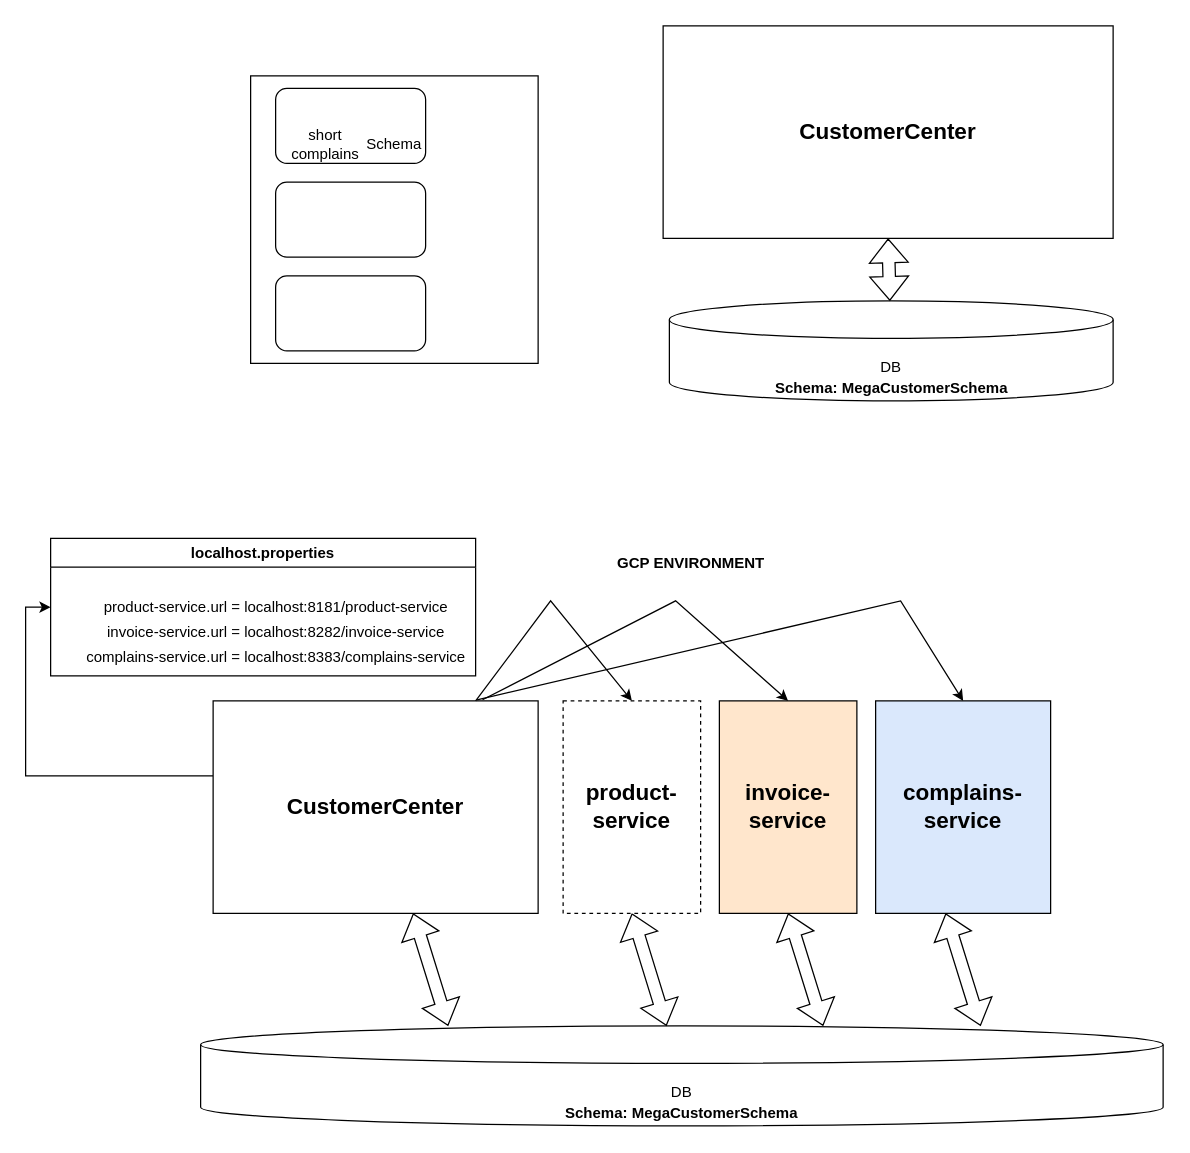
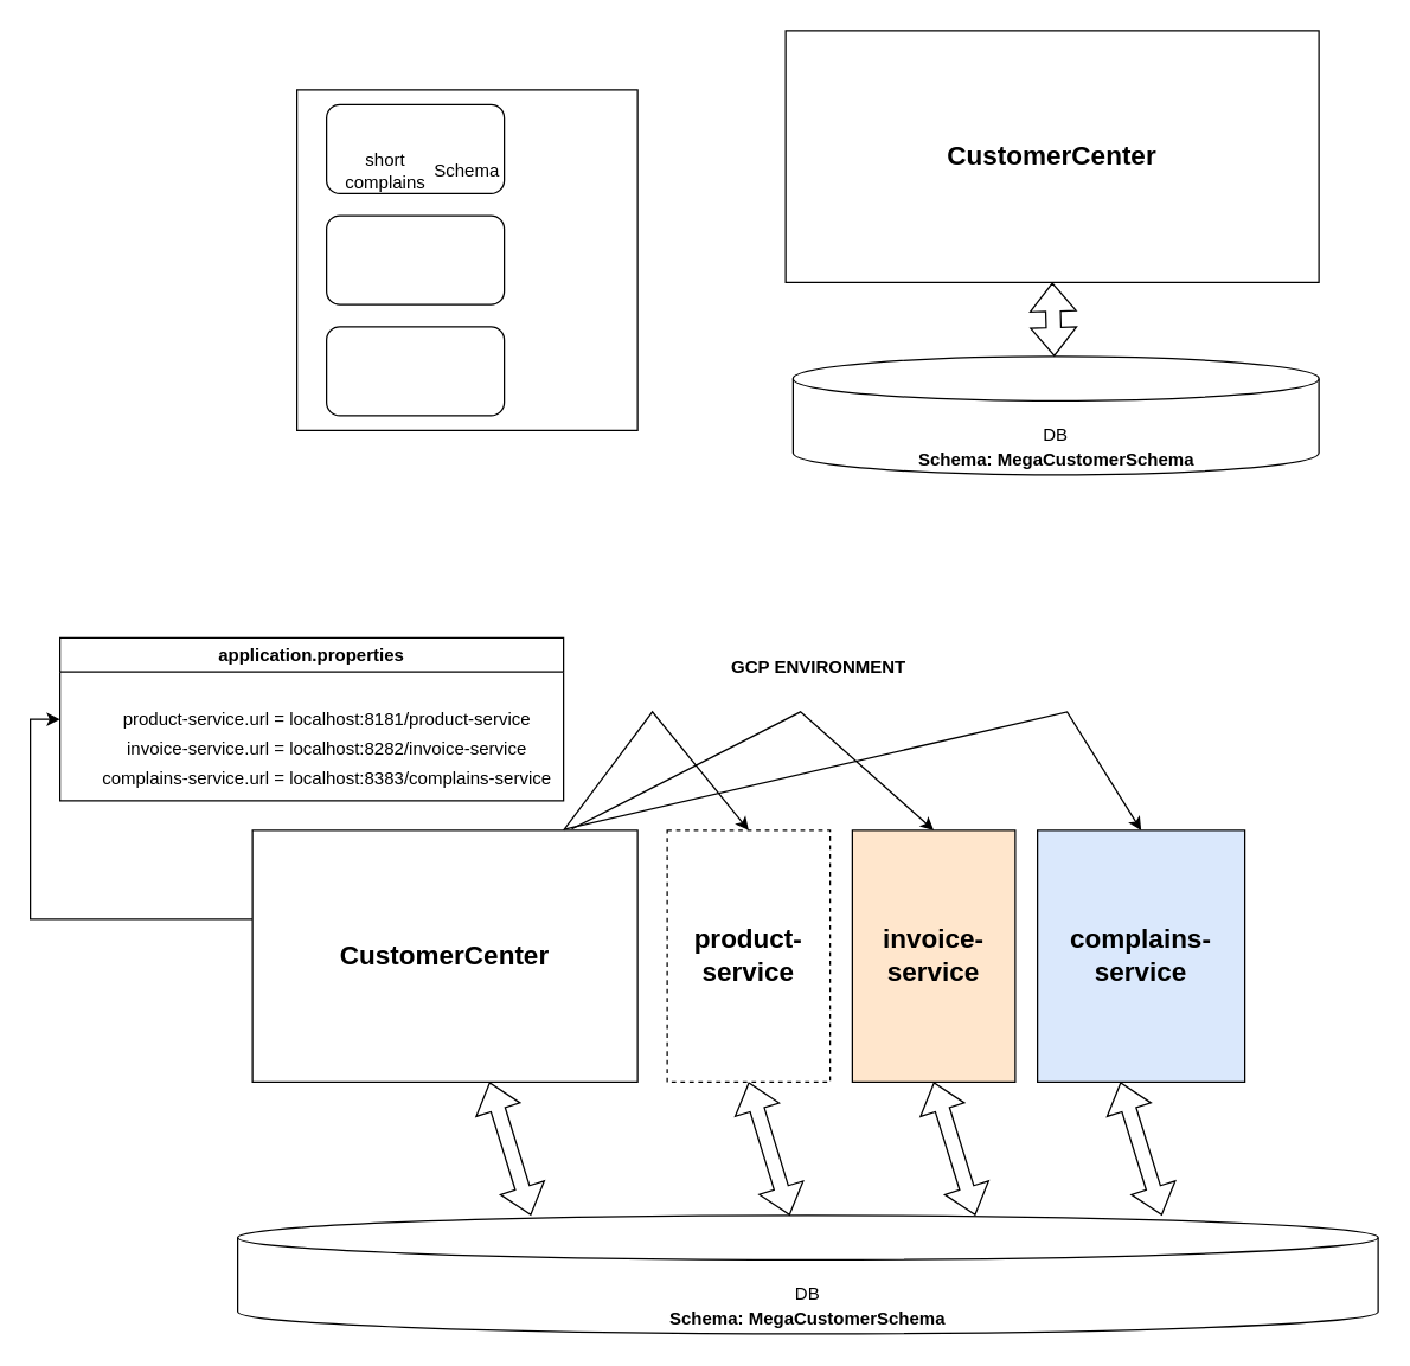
  <mxCell id="0" />
  <mxCell id="1" parent="0" />
  <mxCell id="2" value="" style="whiteSpace=wrap;html=1;aspect=fixed;" vertex="1" parent="1"><mxGeometry x="200" y="60" width="230" height="230" as="geometry" /></mxCell>
  <mxCell id="3" value="" style="rounded=1;whiteSpace=wrap;html=1;" vertex="1" parent="1"><mxGeometry x="220" y="70" width="120" height="60" as="geometry" /></mxCell>
  <mxCell id="4" value="" style="rounded=1;whiteSpace=wrap;html=1;" vertex="1" parent="1"><mxGeometry x="220" y="145" width="120" height="60" as="geometry" /></mxCell>
  <mxCell id="5" value="" style="rounded=1;whiteSpace=wrap;html=1;" vertex="1" parent="1"><mxGeometry x="220" y="220" width="120" height="60" as="geometry" /></mxCell>
  <mxCell id="6" value="short complains" style="text;html=1;strokeColor=none;fillColor=none;align=center;verticalAlign=middle;whiteSpace=wrap;rounded=0;" vertex="1" parent="1"><mxGeometry x="230" y="100" width="60" height="30" as="geometry" /></mxCell>
  <mxCell id="7" value="Schema" style="text;html=1;strokeColor=none;fillColor=none;align=center;verticalAlign=middle;whiteSpace=wrap;rounded=0;" vertex="1" parent="1"><mxGeometry x="285" y="100" width="60" height="30" as="geometry" /></mxCell>
  <mxCell id="8" value="&lt;b&gt;&lt;font style=&quot;font-size: 18px;&quot;&gt;CustomerCenter&lt;/font&gt;&lt;/b&gt;" style="rounded=0;whiteSpace=wrap;html=1;" vertex="1" parent="1"><mxGeometry x="530" y="20" width="360" height="170" as="geometry" /></mxCell>
  <mxCell id="9" value="DB" style="shape=cylinder3;whiteSpace=wrap;html=1;boundedLbl=1;backgroundOutline=1;size=15;" vertex="1" parent="1"><mxGeometry x="535" y="240" width="355" height="80" as="geometry" /></mxCell>
  <mxCell id="10" value="" style="shape=flexArrow;endArrow=classic;startArrow=classic;html=1;rounded=0;entryX=0.5;entryY=1;entryDx=0;entryDy=0;" edge="1" parent="1" source="9" target="8"><mxGeometry width="100" height="100" relative="1" as="geometry"><mxPoint x="690" y="260" as="sourcePoint" /><mxPoint x="730" y="210" as="targetPoint" /></mxGeometry></mxCell>
  <mxCell id="11" value="&lt;b&gt;Schema: MegaCustomerSchema&lt;/b&gt;" style="text;html=1;strokeColor=none;fillColor=none;align=center;verticalAlign=middle;whiteSpace=wrap;rounded=0;" vertex="1" parent="1"><mxGeometry x="572.5" y="300" width="280" height="20" as="geometry" /></mxCell>
  <mxCell id="12" style="edgeStyle=orthogonalEdgeStyle;rounded=0;orthogonalLoop=1;jettySize=auto;html=1;entryX=0;entryY=0.5;entryDx=0;entryDy=0;" edge="1" parent="1" source="13" target="26"><mxGeometry relative="1" as="geometry"><Array as="points"><mxPoint x="20" y="620" /><mxPoint x="20" y="485" /></Array></mxGeometry></mxCell>
  <mxCell id="13" value="&lt;b&gt;&lt;font style=&quot;font-size: 18px;&quot;&gt;CustomerCenter&lt;/font&gt;&lt;/b&gt;" style="rounded=0;whiteSpace=wrap;html=1;" vertex="1" parent="1"><mxGeometry x="170" y="560" width="260" height="170" as="geometry" /></mxCell>
  <mxCell id="14" value="DB" style="shape=cylinder3;whiteSpace=wrap;html=1;boundedLbl=1;backgroundOutline=1;size=15;" vertex="1" parent="1"><mxGeometry x="160" y="820" width="770" height="80" as="geometry" /></mxCell>
  <mxCell id="15" value="" style="shape=flexArrow;endArrow=classic;startArrow=classic;html=1;rounded=0;entryX=0.5;entryY=1;entryDx=0;entryDy=0;" edge="1" parent="1" source="14" target="19"><mxGeometry width="100" height="100" relative="1" as="geometry"><mxPoint x="330" y="800" as="sourcePoint" /><mxPoint x="390" y="760" as="targetPoint" /></mxGeometry></mxCell>
  <mxCell id="16" value="&lt;b&gt;Schema: MegaCustomerSchema&lt;/b&gt;" style="text;html=1;strokeColor=none;fillColor=none;align=center;verticalAlign=middle;whiteSpace=wrap;rounded=0;" vertex="1" parent="1"><mxGeometry x="405" y="880" width="280" height="20" as="geometry" /></mxCell>
  <mxCell id="17" value="&lt;b&gt;&lt;font style=&quot;font-size: 18px;&quot;&gt;complains-service&lt;/font&gt;&lt;/b&gt;" style="rounded=0;whiteSpace=wrap;html=1;fillColor=#dae8fc;" vertex="1" parent="1"><mxGeometry x="700" y="560" width="140" height="170" as="geometry" /></mxCell>
  <mxCell id="18" value="&lt;b&gt;&lt;font style=&quot;font-size: 18px;&quot;&gt;invoice-service&lt;/font&gt;&lt;/b&gt;" style="rounded=0;whiteSpace=wrap;html=1;fillColor=#ffe6cc;" vertex="1" parent="1"><mxGeometry x="575" y="560" width="110" height="170" as="geometry" /></mxCell>
  <mxCell id="19" value="&lt;b&gt;&lt;font style=&quot;font-size: 18px;&quot;&gt;product-service&lt;/font&gt;&lt;/b&gt;" style="rounded=0;whiteSpace=wrap;html=1;dashed=1;" vertex="1" parent="1"><mxGeometry x="450" y="560" width="110" height="170" as="geometry" /></mxCell>
  <mxCell id="20" value="" style="shape=flexArrow;endArrow=classic;startArrow=classic;html=1;rounded=0;entryX=0.5;entryY=1;entryDx=0;entryDy=0;" edge="1" parent="1"><mxGeometry width="100" height="100" relative="1" as="geometry"><mxPoint x="658" y="820" as="sourcePoint" /><mxPoint x="630" y="730" as="targetPoint" /></mxGeometry></mxCell>
  <mxCell id="21" value="" style="shape=flexArrow;endArrow=classic;startArrow=classic;html=1;rounded=0;entryX=0.5;entryY=1;entryDx=0;entryDy=0;" edge="1" parent="1"><mxGeometry width="100" height="100" relative="1" as="geometry"><mxPoint x="784" y="820" as="sourcePoint" /><mxPoint x="756" y="730" as="targetPoint" /></mxGeometry></mxCell>
  <mxCell id="22" value="" style="endArrow=classic;html=1;rounded=0;entryX=0.5;entryY=0;entryDx=0;entryDy=0;" edge="1" parent="1" target="19"><mxGeometry width="50" height="50" relative="1" as="geometry"><mxPoint x="380" y="560" as="sourcePoint" /><mxPoint x="490" y="520" as="targetPoint" /><Array as="points"><mxPoint x="440" y="480" /></Array></mxGeometry></mxCell>
  <mxCell id="23" value="" style="endArrow=classic;html=1;rounded=0;entryX=0.5;entryY=0;entryDx=0;entryDy=0;exitX=0.829;exitY=-0.005;exitDx=0;exitDy=0;exitPerimeter=0;" edge="1" parent="1" source="13" target="18"><mxGeometry width="50" height="50" relative="1" as="geometry"><mxPoint x="420" y="555" as="sourcePoint" /><mxPoint x="590" y="560" as="targetPoint" /><Array as="points"><mxPoint x="540" y="480" /></Array></mxGeometry></mxCell>
  <mxCell id="24" value="" style="endArrow=classic;html=1;rounded=0;entryX=0.364;entryY=0;entryDx=0;entryDy=0;entryPerimeter=0;exitX=0.812;exitY=-0.005;exitDx=0;exitDy=0;exitPerimeter=0;" edge="1" parent="1" source="13"><mxGeometry width="50" height="50" relative="1" as="geometry"><mxPoint x="600" y="555" as="sourcePoint" /><mxPoint x="770" y="560" as="targetPoint" /><Array as="points"><mxPoint x="720" y="480" /></Array></mxGeometry></mxCell>
  <mxCell id="25" value="" style="shape=flexArrow;endArrow=classic;startArrow=classic;html=1;rounded=0;entryX=0.5;entryY=1;entryDx=0;entryDy=0;" edge="1" parent="1"><mxGeometry width="100" height="100" relative="1" as="geometry"><mxPoint x="358" y="820" as="sourcePoint" /><mxPoint x="330" y="730" as="targetPoint" /></mxGeometry></mxCell>
- <mxCell id="26" value="localhost.properties" style="swimlane;whiteSpace=wrap;html=1;" vertex="1" parent="1"><mxGeometry x="40" y="430" width="340" height="110" as="geometry" /></mxCell>
+ <mxCell id="26" value="application.properties" style="swimlane;whiteSpace=wrap;html=1;" vertex="1" parent="1"><mxGeometry x="40" y="430" width="340" height="110" as="geometry" /></mxCell>
  <mxCell id="27" value="product-service.url =&amp;nbsp;localhost:8181/product-service" style="text;html=1;align=center;verticalAlign=middle;resizable=0;points=[];autosize=1;strokeColor=none;fillColor=none;" vertex="1" parent="26"><mxGeometry x="30" y="40" width="300" height="30" as="geometry" /></mxCell>
  <mxCell id="28" value="invoice-service.url =&amp;nbsp;localhost:8282/invoice-service" style="text;html=1;align=center;verticalAlign=middle;resizable=0;points=[];autosize=1;strokeColor=none;fillColor=none;" vertex="1" parent="26"><mxGeometry x="35" y="60" width="290" height="30" as="geometry" /></mxCell>
  <mxCell id="29" value="complains-service.url =&amp;nbsp;localhost:8383/complains-service" style="text;html=1;align=center;verticalAlign=middle;resizable=0;points=[];autosize=1;strokeColor=none;fillColor=none;" vertex="1" parent="26"><mxGeometry x="15" y="80" width="330" height="30" as="geometry" /></mxCell>
  <mxCell id="30" value="&lt;b&gt;GCP ENVIRONMENT&lt;/b&gt;" style="text;html=1;strokeColor=none;fillColor=none;align=center;verticalAlign=middle;whiteSpace=wrap;rounded=0;" vertex="1" parent="1"><mxGeometry x="440" y="435" width="225" height="30" as="geometry" /></mxCell>
